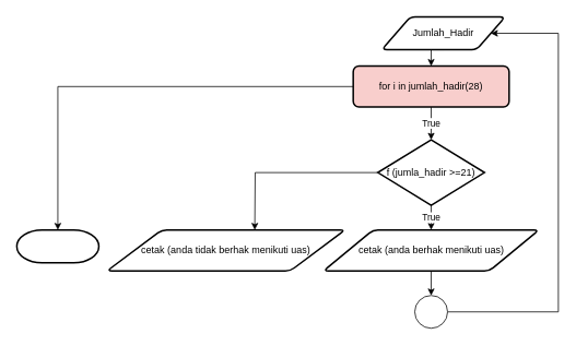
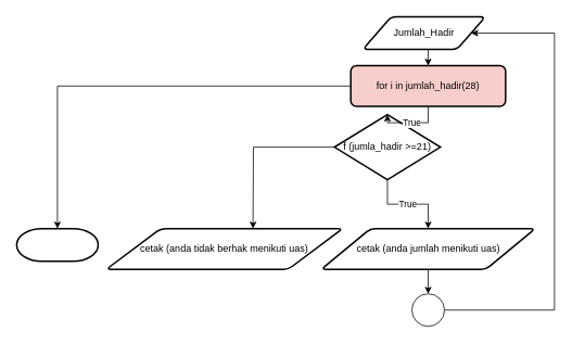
  <mxCell id="0" />
  <mxCell id="1" parent="0" />
  <mxCell id="2" style="edgeStyle=orthogonalEdgeStyle;rounded=0;orthogonalLoop=1;jettySize=auto;html=1;exitX=0.5;exitY=1;exitDx=0;exitDy=0;entryX=0.5;entryY=0;entryDx=0;entryDy=0;" edge="1" parent="1" source="3" target="5"><mxGeometry relative="1" as="geometry" /></mxCell>
- <mxCell id="3" value="Jumlah_Hadir" style="shape=parallelogram;html=1;strokeWidth=2;perimeter=parallelogramPerimeter;whiteSpace=wrap;rounded=1;arcSize=12;size=0.23;" vertex="1" parent="1"><mxGeometry x="465" y="20" width="150" height="40" as="geometry" /></mxCell>
+ <mxCell id="3" value="Jumlah_Hadir" style="shape=parallelogram;html=1;strokeWidth=2;perimeter=parallelogramPerimeter;whiteSpace=wrap;rounded=1;arcSize=12;size=0.23;" vertex="1" parent="1"><mxGeometry x="445" y="20" width="150" height="40" as="geometry" /></mxCell>
  <mxCell id="4" style="edgeStyle=orthogonalEdgeStyle;rounded=0;orthogonalLoop=1;jettySize=auto;html=1;exitX=0;exitY=0.5;exitDx=0;exitDy=0;entryX=0.5;entryY=0;entryDx=0;entryDy=0;entryPerimeter=0;" edge="1" parent="1" source="5" target="15"><mxGeometry relative="1" as="geometry" /></mxCell>
  <mxCell id="5" value="for i in jumlah_hadir(28)" style="rounded=1;whiteSpace=wrap;html=1;absoluteArcSize=1;arcSize=14;strokeWidth=2;fillColor=#f8cecc;" vertex="1" parent="1"><mxGeometry x="430" y="80" width="190" height="50" as="geometry" /></mxCell>
  <mxCell id="6" style="edgeStyle=orthogonalEdgeStyle;rounded=0;orthogonalLoop=1;jettySize=auto;html=1;exitX=0;exitY=0.5;exitDx=0;exitDy=0;exitPerimeter=0;" edge="1" parent="1" source="7"><mxGeometry relative="1" as="geometry"><mxPoint x="310" y="280" as="targetPoint" /></mxGeometry></mxCell>
- <mxCell id="7" value="f (jumla_hadir &amp;gt;=21)" style="strokeWidth=2;html=1;shape=mxgraph.flowchart.decision;whiteSpace=wrap;" vertex="1" parent="1"><mxGeometry x="460" y="170" width="130" height="80" as="geometry" /></mxCell>
+ <mxCell id="7" value="f (jumla_hadir &amp;gt;=21)" style="strokeWidth=2;html=1;shape=mxgraph.flowchart.decision;whiteSpace=wrap;" vertex="1" parent="1"><mxGeometry x="410" y="140" width="130" height="80" as="geometry" /></mxCell>
  <mxCell id="8" value="True" style="edgeStyle=orthogonalEdgeStyle;rounded=0;orthogonalLoop=1;jettySize=auto;html=1;exitX=0.5;exitY=1;exitDx=0;exitDy=0;entryX=0.5;entryY=0;entryDx=0;entryDy=0;entryPerimeter=0;" edge="1" parent="1" source="5" target="7"><mxGeometry relative="1" as="geometry" /></mxCell>
  <mxCell id="9" style="edgeStyle=orthogonalEdgeStyle;rounded=0;orthogonalLoop=1;jettySize=auto;html=1;exitX=0.5;exitY=1;exitDx=0;exitDy=0;entryX=0.5;entryY=0;entryDx=0;entryDy=0;entryPerimeter=0;" edge="1" parent="1" source="10" target="12"><mxGeometry relative="1" as="geometry" /></mxCell>
- <mxCell id="10" value="cetak (anda berhak menikuti uas)" style="shape=parallelogram;html=1;strokeWidth=2;perimeter=parallelogramPerimeter;whiteSpace=wrap;rounded=1;arcSize=12;size=0.23;" vertex="1" parent="1"><mxGeometry x="393.75" y="280" width="262.5" height="50" as="geometry" /></mxCell>
+ <mxCell id="10" value="cetak (anda jumlah menikuti uas)" style="shape=parallelogram;html=1;strokeWidth=2;perimeter=parallelogramPerimeter;whiteSpace=wrap;rounded=1;arcSize=12;size=0.23;" vertex="1" parent="1"><mxGeometry x="393.75" y="280" width="262.5" height="50" as="geometry" /></mxCell>
  <mxCell id="11" style="edgeStyle=orthogonalEdgeStyle;rounded=0;orthogonalLoop=1;jettySize=auto;html=1;exitX=1;exitY=0.5;exitDx=0;exitDy=0;exitPerimeter=0;entryX=1;entryY=0.5;entryDx=0;entryDy=0;" edge="1" parent="1" source="12" target="3"><mxGeometry relative="1" as="geometry"><Array as="points"><mxPoint x="680" y="380" /><mxPoint x="680" y="40" /></Array></mxGeometry></mxCell>
  <mxCell id="12" value="" style="verticalLabelPosition=bottom;verticalAlign=top;html=1;shape=mxgraph.flowchart.on-page_reference;" vertex="1" parent="1"><mxGeometry x="505" y="360" width="40" height="40" as="geometry" /></mxCell>
  <mxCell id="13" value="True" style="edgeStyle=orthogonalEdgeStyle;rounded=0;orthogonalLoop=1;jettySize=auto;html=1;exitX=0.5;exitY=1;exitDx=0;exitDy=0;exitPerimeter=0;entryX=0.5;entryY=0;entryDx=0;entryDy=0;" edge="1" parent="1" source="7" target="10"><mxGeometry relative="1" as="geometry" /></mxCell>
  <mxCell id="14" value="cetak (anda tidak berhak menikuti uas)" style="shape=parallelogram;html=1;strokeWidth=2;perimeter=parallelogramPerimeter;whiteSpace=wrap;rounded=1;arcSize=12;size=0.23;" vertex="1" parent="1"><mxGeometry x="130" y="280" width="290" height="50" as="geometry" /></mxCell>
  <mxCell id="15" value="" style="strokeWidth=2;html=1;shape=mxgraph.flowchart.terminator;whiteSpace=wrap;" vertex="1" parent="1"><mxGeometry x="20" y="280" width="100" height="40" as="geometry" /></mxCell>
